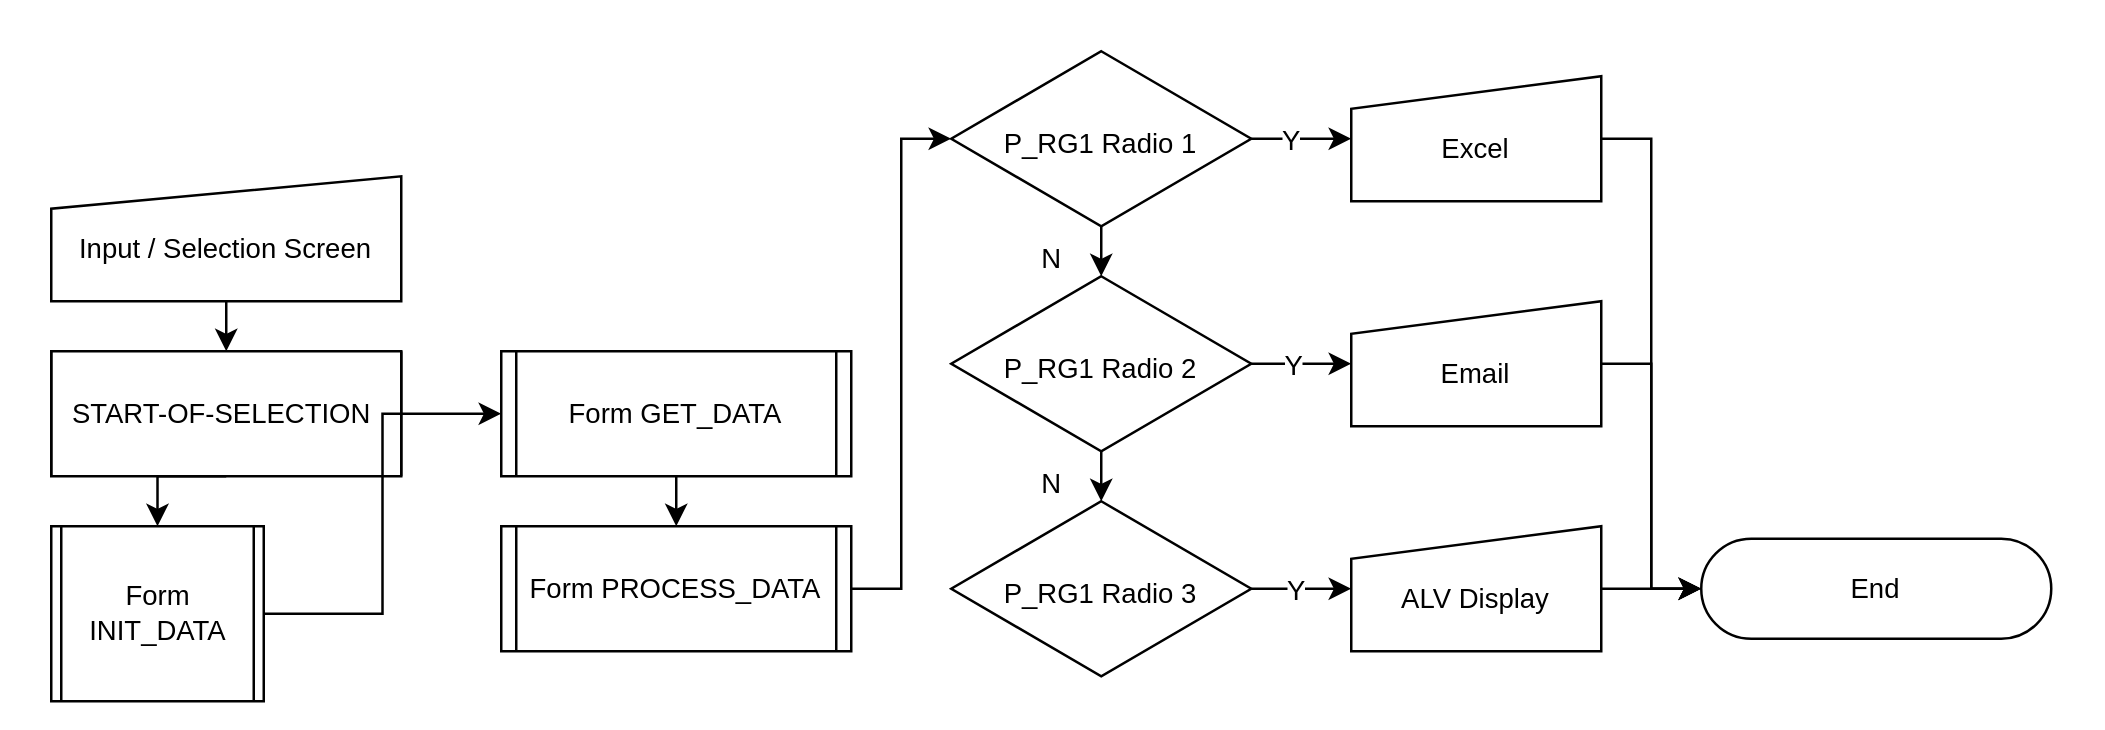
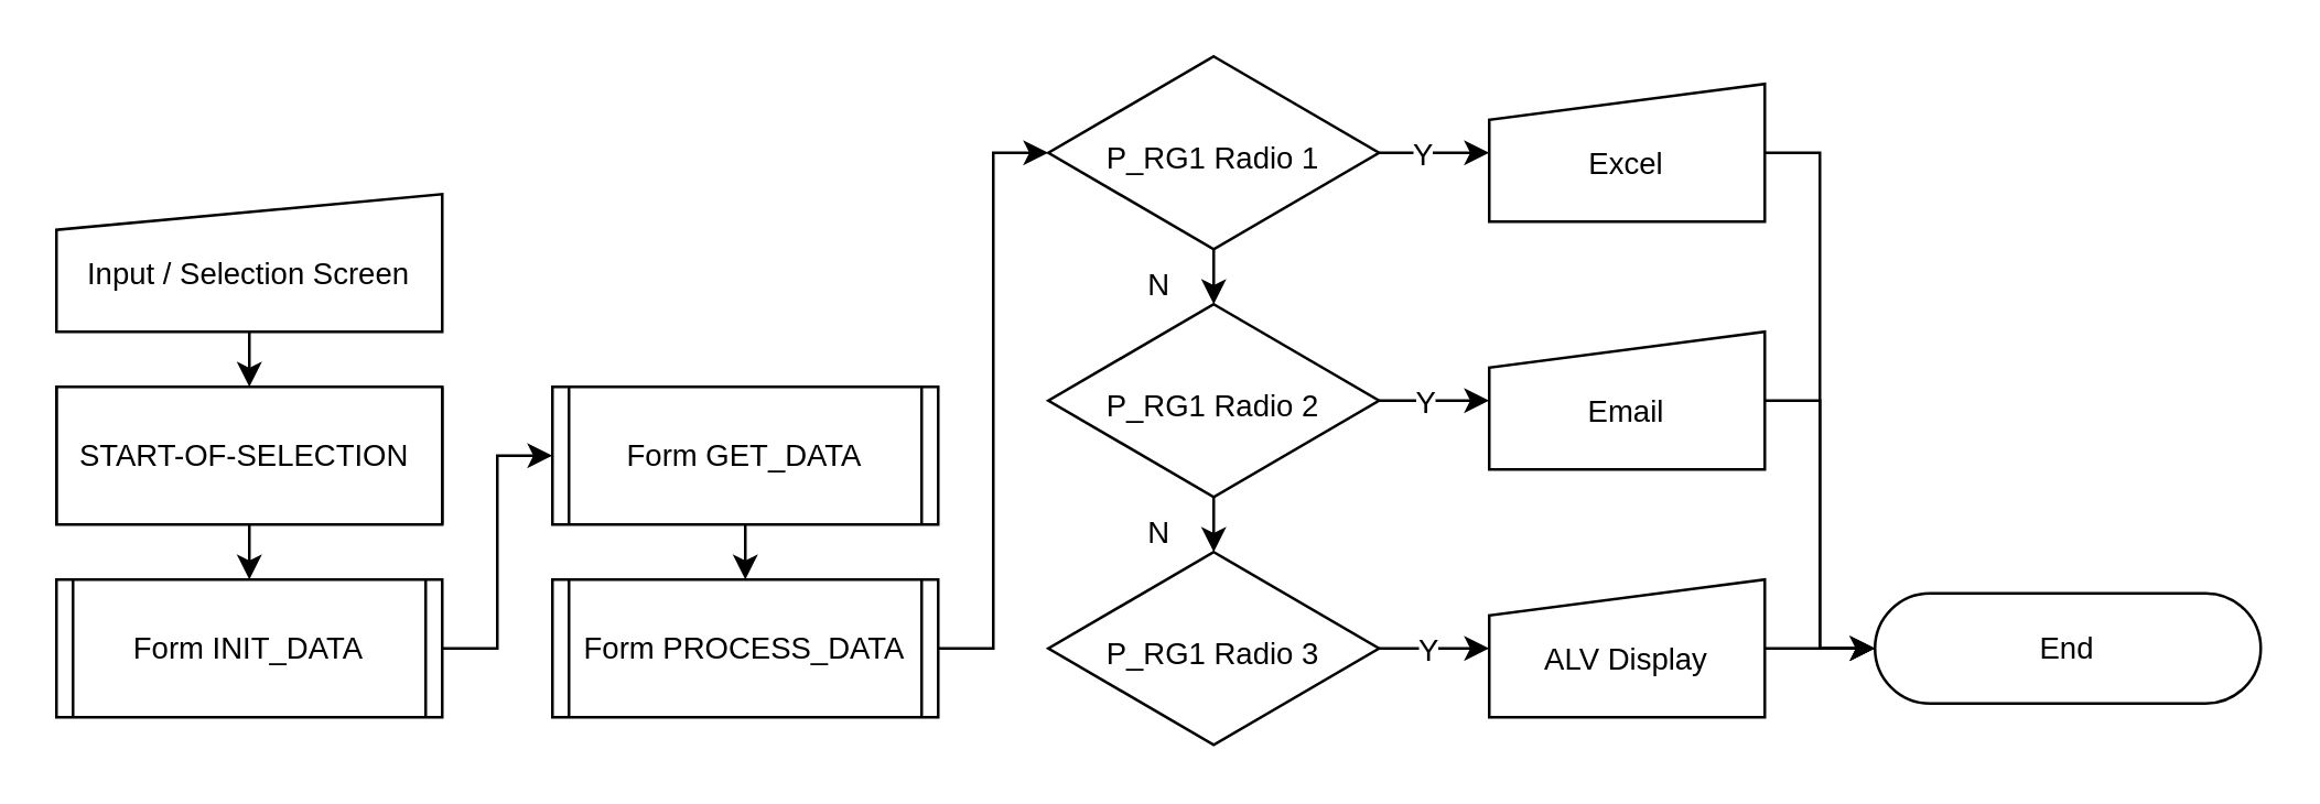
  <mxCell id="0" />
  <mxCell id="1" parent="0" />
  <mxCell id="2" style="edgeStyle=orthogonalEdgeStyle;rounded=0;orthogonalLoop=1;jettySize=auto;html=1;exitX=0.5;exitY=1;exitDx=0;exitDy=0;entryX=0.5;entryY=0;entryDx=0;entryDy=0;" edge="1" parent="1" source="3" target="5"><mxGeometry relative="1" as="geometry" /></mxCell>
  <mxCell id="3" value="Input / Selection Screen" style="shape=manualInput;whiteSpace=wrap;html=1;fontSize=11;size=13;spacingTop=7;" vertex="1" parent="1"><mxGeometry x="20" y="70" width="140" height="50" as="geometry" /></mxCell>
  <mxCell id="4" style="edgeStyle=orthogonalEdgeStyle;rounded=0;orthogonalLoop=1;jettySize=auto;html=1;exitX=0.5;exitY=1;exitDx=0;exitDy=0;entryX=0.5;entryY=0;entryDx=0;entryDy=0;" edge="1" parent="1" source="5" target="7"><mxGeometry relative="1" as="geometry" /></mxCell>
  <mxCell id="5" value="&lt;font style=&quot;font-size: 11px;&quot;&gt;START-OF-SELECTION&amp;nbsp;&lt;br&gt;&lt;/font&gt;" style="shape=process;whiteSpace=wrap;html=1;backgroundOutline=1;fontSize=11;size=0;" vertex="1" parent="1"><mxGeometry x="20" y="140" width="140" height="50" as="geometry" /></mxCell>
  <mxCell id="6" style="edgeStyle=orthogonalEdgeStyle;rounded=0;orthogonalLoop=1;jettySize=auto;html=1;exitX=1;exitY=0.5;exitDx=0;exitDy=0;entryX=0;entryY=0.5;entryDx=0;entryDy=0;" edge="1" parent="1" source="7" target="9"><mxGeometry relative="1" as="geometry" /></mxCell>
- <mxCell id="7" value="&lt;font style=&quot;font-size: 11px;&quot;&gt;Form INIT_DATA&lt;br&gt;&lt;/font&gt;" style="shape=process;whiteSpace=wrap;html=1;backgroundOutline=1;fontSize=11;size=0.042;" vertex="1" parent="1"><mxGeometry x="20" y="210" width="85" height="70" as="geometry" /></mxCell>
+ <mxCell id="7" value="&lt;font style=&quot;font-size: 11px;&quot;&gt;Form INIT_DATA&lt;br&gt;&lt;/font&gt;" style="shape=process;whiteSpace=wrap;html=1;backgroundOutline=1;fontSize=11;size=0.042;" vertex="1" parent="1"><mxGeometry x="20" y="210" width="140" height="50" as="geometry" /></mxCell>
  <mxCell id="8" style="edgeStyle=orthogonalEdgeStyle;rounded=0;orthogonalLoop=1;jettySize=auto;html=1;exitX=0.5;exitY=1;exitDx=0;exitDy=0;entryX=0.5;entryY=0;entryDx=0;entryDy=0;" edge="1" parent="1" source="9" target="11"><mxGeometry relative="1" as="geometry" /></mxCell>
  <mxCell id="9" value="&lt;font style=&quot;font-size: 11px;&quot;&gt;Form GET_DATA&lt;br&gt;&lt;/font&gt;" style="shape=process;whiteSpace=wrap;html=1;backgroundOutline=1;fontSize=11;size=0.042;" vertex="1" parent="1"><mxGeometry x="200" y="140" width="140" height="50" as="geometry" /></mxCell>
  <mxCell id="10" style="edgeStyle=orthogonalEdgeStyle;rounded=0;orthogonalLoop=1;jettySize=auto;html=1;exitX=1;exitY=0.5;exitDx=0;exitDy=0;entryX=0;entryY=0.5;entryDx=0;entryDy=0;" edge="1" parent="1" source="11" target="15"><mxGeometry relative="1" as="geometry"><Array as="points"><mxPoint x="360" y="235" /><mxPoint x="360" y="55" /></Array></mxGeometry></mxCell>
  <mxCell id="11" value="&lt;font style=&quot;font-size: 11px;&quot;&gt;Form PROCESS_DATA&lt;br&gt;&lt;/font&gt;" style="shape=process;whiteSpace=wrap;html=1;backgroundOutline=1;fontSize=11;size=0.042;" vertex="1" parent="1"><mxGeometry x="200" y="210" width="140" height="50" as="geometry" /></mxCell>
  <mxCell id="12" style="edgeStyle=orthogonalEdgeStyle;rounded=0;orthogonalLoop=1;jettySize=auto;html=1;exitX=0.5;exitY=1;exitDx=0;exitDy=0;entryX=0.5;entryY=0;entryDx=0;entryDy=0;" edge="1" parent="1" source="15" target="20"><mxGeometry relative="1" as="geometry" /></mxCell>
  <mxCell id="13" style="edgeStyle=orthogonalEdgeStyle;rounded=0;orthogonalLoop=1;jettySize=auto;html=1;exitX=1;exitY=0.5;exitDx=0;exitDy=0;entryX=0;entryY=0.5;entryDx=0;entryDy=0;" edge="1" parent="1" source="15" target="16"><mxGeometry relative="1" as="geometry" /></mxCell>
  <mxCell id="14" value="Y" style="edgeLabel;html=1;align=center;verticalAlign=middle;resizable=0;points=[];" vertex="1" connectable="0" parent="13"><mxGeometry x="-0.267" relative="1" as="geometry"><mxPoint as="offset" /></mxGeometry></mxCell>
  <mxCell id="15" value="P_RG1 Radio 1" style="rhombus;whiteSpace=wrap;html=1;fontSize=11;spacingTop=3;" vertex="1" parent="1"><mxGeometry x="380" y="20" width="120" height="70" as="geometry" /></mxCell>
  <mxCell id="16" value="Excel" style="shape=manualInput;whiteSpace=wrap;html=1;fontSize=11;size=13;spacingTop=7;" vertex="1" parent="1"><mxGeometry x="540" y="30" width="100" height="50" as="geometry" /></mxCell>
  <mxCell id="17" style="edgeStyle=orthogonalEdgeStyle;rounded=0;orthogonalLoop=1;jettySize=auto;html=1;exitX=0.5;exitY=1;exitDx=0;exitDy=0;entryX=0.5;entryY=0;entryDx=0;entryDy=0;" edge="1" parent="1" source="20" target="23"><mxGeometry relative="1" as="geometry" /></mxCell>
  <mxCell id="18" style="edgeStyle=orthogonalEdgeStyle;rounded=0;orthogonalLoop=1;jettySize=auto;html=1;exitX=1;exitY=0.5;exitDx=0;exitDy=0;entryX=0;entryY=0.5;entryDx=0;entryDy=0;" edge="1" parent="1" source="20" target="24"><mxGeometry relative="1" as="geometry" /></mxCell>
  <mxCell id="19" value="Y" style="edgeLabel;html=1;align=center;verticalAlign=middle;resizable=0;points=[];" vertex="1" connectable="0" parent="18"><mxGeometry x="-0.217" relative="1" as="geometry"><mxPoint as="offset" /></mxGeometry></mxCell>
  <mxCell id="20" value="P_RG1 Radio 2" style="rhombus;whiteSpace=wrap;html=1;fontSize=11;spacingTop=3;" vertex="1" parent="1"><mxGeometry x="380" y="110" width="120" height="70" as="geometry" /></mxCell>
  <mxCell id="21" style="edgeStyle=orthogonalEdgeStyle;rounded=0;orthogonalLoop=1;jettySize=auto;html=1;exitX=1;exitY=0.5;exitDx=0;exitDy=0;entryX=0;entryY=0.5;entryDx=0;entryDy=0;" edge="1" parent="1" source="23" target="25"><mxGeometry relative="1" as="geometry" /></mxCell>
  <mxCell id="22" value="Y" style="edgeLabel;html=1;align=center;verticalAlign=middle;resizable=0;points=[];" vertex="1" connectable="0" parent="21"><mxGeometry x="-0.167" relative="1" as="geometry"><mxPoint as="offset" /></mxGeometry></mxCell>
  <mxCell id="23" value="P_RG1 Radio 3" style="rhombus;whiteSpace=wrap;html=1;fontSize=11;spacingTop=3;" vertex="1" parent="1"><mxGeometry x="380" y="200" width="120" height="70" as="geometry" /></mxCell>
  <mxCell id="24" value="Email" style="shape=manualInput;whiteSpace=wrap;html=1;fontSize=11;size=13;spacingTop=7;" vertex="1" parent="1"><mxGeometry x="540" y="120" width="100" height="50" as="geometry" /></mxCell>
  <mxCell id="25" value="ALV Display" style="shape=manualInput;whiteSpace=wrap;html=1;fontSize=11;size=13;spacingTop=7;" vertex="1" parent="1"><mxGeometry x="540" y="210" width="100" height="50" as="geometry" /></mxCell>
  <mxCell id="26" value="End" style="html=1;dashed=0;whiteSpace=wrap;shape=mxgraph.dfd.start;fontSize=11;" vertex="1" parent="1"><mxGeometry x="680" y="215" width="140" height="40" as="geometry" /></mxCell>
  <mxCell id="27" style="edgeStyle=orthogonalEdgeStyle;rounded=0;orthogonalLoop=1;jettySize=auto;html=1;exitX=1;exitY=0.5;exitDx=0;exitDy=0;entryX=0;entryY=0.5;entryDx=0;entryDy=0;entryPerimeter=0;" edge="1" parent="1" source="25" target="26"><mxGeometry relative="1" as="geometry" /></mxCell>
  <mxCell id="28" style="edgeStyle=orthogonalEdgeStyle;rounded=0;orthogonalLoop=1;jettySize=auto;html=1;exitX=1;exitY=0.5;exitDx=0;exitDy=0;entryX=0;entryY=0.5;entryDx=0;entryDy=0;entryPerimeter=0;" edge="1" parent="1" source="16" target="26"><mxGeometry relative="1" as="geometry"><Array as="points"><mxPoint x="660" y="55" /><mxPoint x="660" y="235" /></Array></mxGeometry></mxCell>
  <mxCell id="29" style="edgeStyle=orthogonalEdgeStyle;rounded=0;orthogonalLoop=1;jettySize=auto;html=1;exitX=1;exitY=0.5;exitDx=0;exitDy=0;entryX=0;entryY=0.5;entryDx=0;entryDy=0;entryPerimeter=0;" edge="1" parent="1" source="24" target="26"><mxGeometry relative="1" as="geometry"><Array as="points"><mxPoint x="660" y="145" /><mxPoint x="660" y="235" /></Array></mxGeometry></mxCell>
  <mxCell id="30" value="N" style="text;html=1;align=center;verticalAlign=middle;resizable=0;points=[];autosize=1;strokeColor=none;fillColor=none;fontSize=11;" vertex="1" parent="1"><mxGeometry x="405" y="88" width="30" height="30" as="geometry" /></mxCell>
  <mxCell id="31" value="N" style="text;html=1;align=center;verticalAlign=middle;resizable=0;points=[];autosize=1;strokeColor=none;fillColor=none;fontSize=11;" vertex="1" parent="1"><mxGeometry x="405" y="178" width="30" height="30" as="geometry" /></mxCell>
